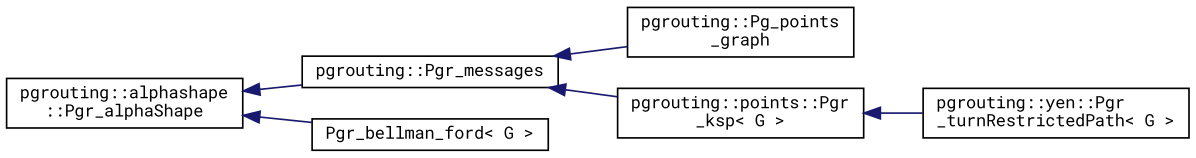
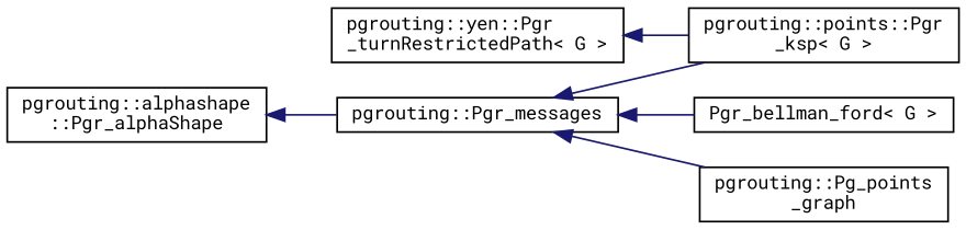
  digraph {
    fontname="Roboto Mono"
    rankdir=LR
    node [color=black fillcolor=white fontname="Roboto Mono" fontsize=10 shape=record style=filled]
    edge [color=midnightblue dir=back fontname="Roboto Mono" fontsize=10 labelfontname=Helvetica labelfontsize=10 style=solid]
    n1 [height=0.2 label="pgrouting::Pgr_messages" width=0.4]
    n2 [height=0.2 label="Pgr_bellman_ford\< G \>" width=0.4]
    n3 [height=0.2 label="pgrouting::Pg_points\l_graph" width=0.4]
    n4 [height=0.2 label="pgrouting::points::Pgr\l_ksp\< G \>" width=0.4]
    n5 [height=0.2 label="pgrouting::alphashape\l::Pgr_alphaShape" width=0.4]
    n6 [height=0.2 label="pgrouting::yen::Pgr\l_turnRestrictedPath\< G \>" width=0.4]
-   n5 -> n2
+   n1 -> n2
    n1 -> n3
    n1 -> n4
-   n4 -> n6
+   n6 -> n4
    n5 -> n1
  }
